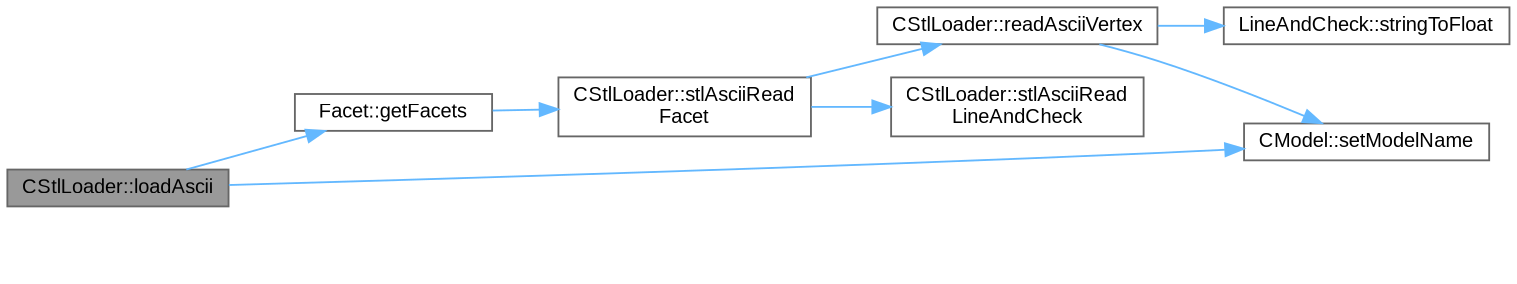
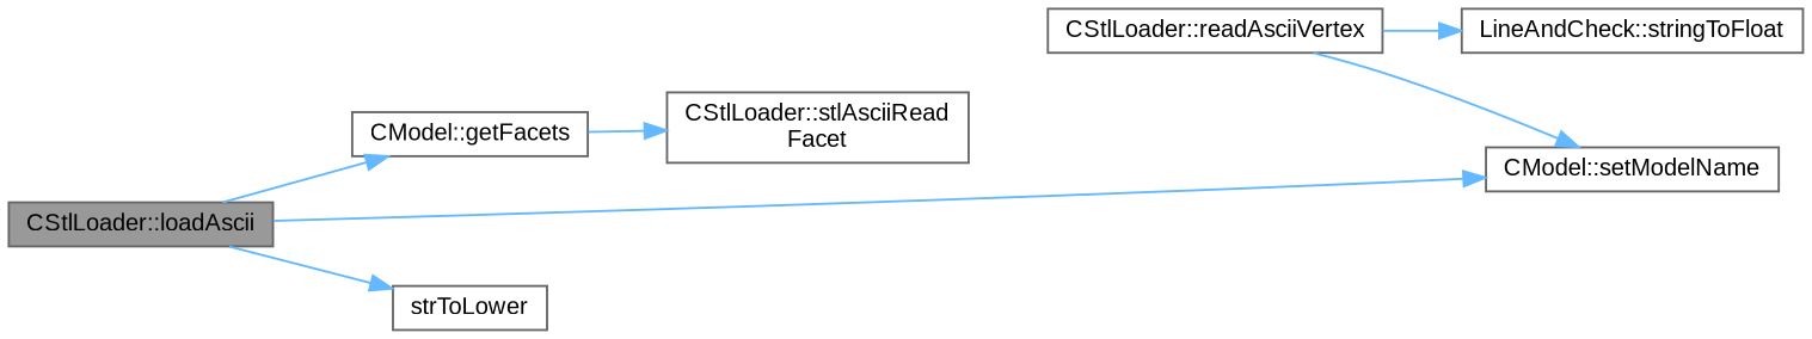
  digraph {
    rankdir=LR
    node [color=grey40 fillcolor=white fontname=Arial fontsize=11 shape=box style=filled]
    edge [color=steelblue1 fontname=Arial fontsize=11 labelfontname=Arial labelfontsize=11 style=solid]
    n1 [color=gray40 fillcolor=grey60 fontcolor=black height=0.2 label="CStlLoader::loadAscii" width=0.4]
-   n2 [height=0.2 label="Facet::getFacets" width=0.4]
+   n2 [height=0.2 label="CModel::getFacets" width=0.4]
    n3 [height=0.2 label="CModel::setModelName" width=0.4]
+   n4 [height=0.2 label=strToLower width=0.4]
    n5 [height=0.2 label="CStlLoader::stlAsciiRead\lFacet" width=0.4]
    n6 [height=0.2 label="CStlLoader::readAsciiVertex" width=0.4]
-   n7 [height=0.2 label="CStlLoader::stlAsciiRead\lLineAndCheck" width=0.4]
    n8 [height=0.2 label="LineAndCheck::stringToFloat" width=0.4]
    n1 -> n2
    n1 -> n3
+   n1 -> n4
    n2 -> n5
-   n5 -> n6
-   n5 -> n7
    n6 -> n3
    n6 -> n8
  }
